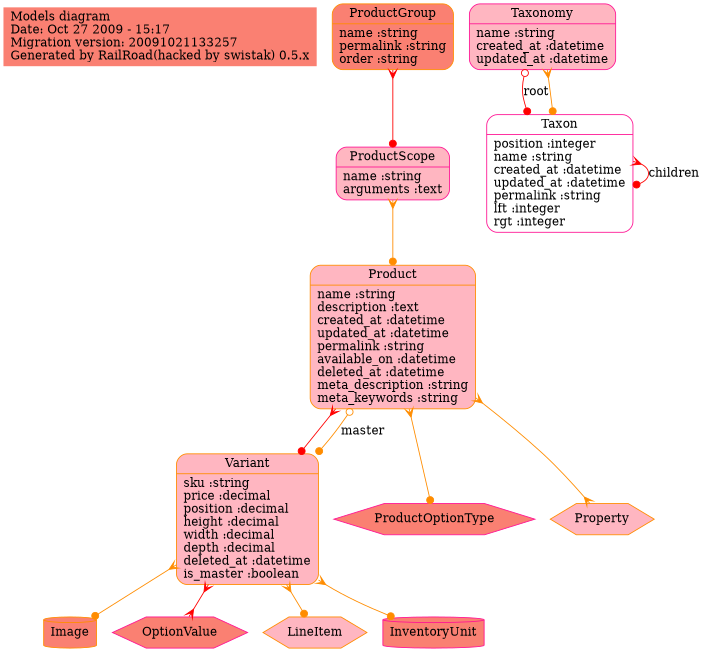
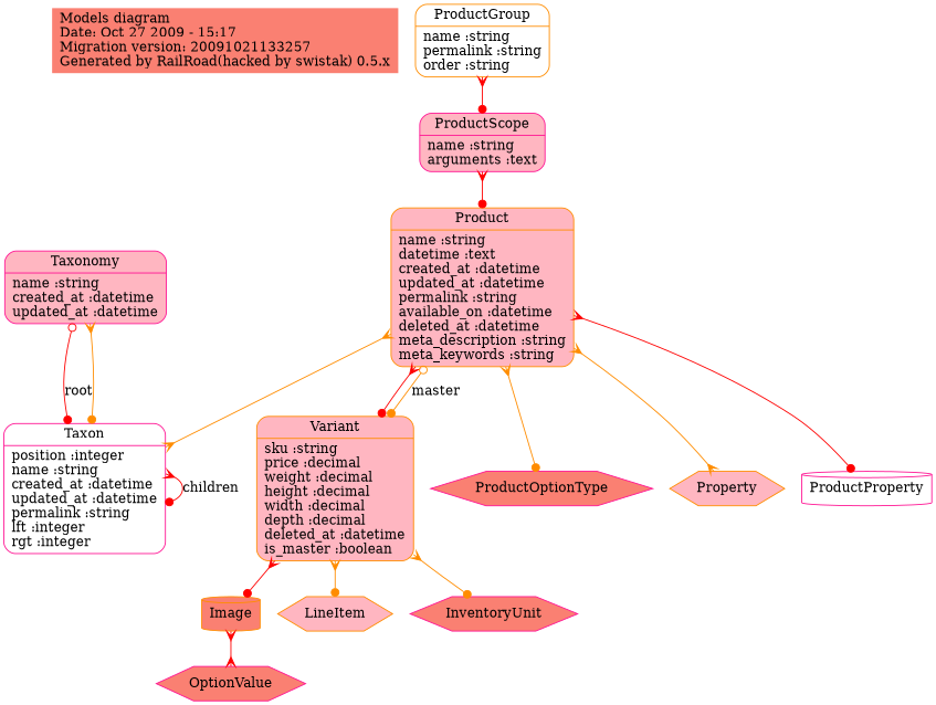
  digraph {
    splines=true
    node [color=deeppink fillcolor=salmon shape=Mrecord style=filled]
    edge [arrowhead=dot arrowtail=crow color=darkorange dir=both]
    n1 [fontsize=14 label="Models diagram\lDate: Oct 27 2009 - 15:17\lMigration version: 20091021133257\lGenerated by RailRoad(hacked by swistak) 0.5.x\l" shape=plaintext]
-   n2 [color=darkorange fillcolor=lightpink label="{Product|name :string\ldescription :text\lcreated_at :datetime\lupdated_at :datetime\lpermalink :string\lavailable_on :datetime\ldeleted_at :datetime\lmeta_description :string\lmeta_keywords :string\l}"]
-   n3 [color=darkorange fillcolor=lightpink label="{Variant|sku :string\lprice :decimal\lposition :decimal\lheight :decimal\lwidth :decimal\ldepth :decimal\ldeleted_at :datetime\lis_master :boolean\l}"]
+   n2 [color=darkorange fillcolor=lightpink label="{Product|name :string\ldatetime :text\lcreated_at :datetime\lupdated_at :datetime\lpermalink :string\lavailable_on :datetime\ldeleted_at :datetime\lmeta_description :string\lmeta_keywords :string\l}"]
+   n3 [color=darkorange fillcolor=lightpink label="{Variant|sku :string\lprice :decimal\lweight :decimal\lheight :decimal\lwidth :decimal\ldepth :decimal\ldeleted_at :datetime\lis_master :boolean\l}"]
    n4 [fillcolor=white label="{Taxon|position :integer\lname :string\lcreated_at :datetime\lupdated_at :datetime\lpermalink :string\llft :integer\lrgt :integer\l}"]
    ProductOptionType [shape=hexagon]
    Property [color=darkorange fillcolor=lightpink shape=hexagon]
+   ProductProperty [fillcolor=white shape=cylinder]
    Image [color=darkorange shape=cylinder]
    OptionValue [shape=hexagon]
    LineItem [color=darkorange fillcolor=lightpink shape=hexagon]
-   InventoryUnit [shape=cylinder]
-   n12 [color=darkorange label="{ProductGroup|name :string\lpermalink :string\lorder :string\l}"]
+   InventoryUnit [shape=hexagon]
+   n12 [color=darkorange fillcolor=white label="{ProductGroup|name :string\lpermalink :string\lorder :string\l}"]
    n13 [fillcolor=lightpink label="{ProductScope|name :string\larguments :text\l}"]
    n14 [fillcolor=lightpink label="{Taxonomy|name :string\lcreated_at :datetime\lupdated_at :datetime\l}"]
    n2 -> n3 [color=red]
    n2 -> n3 [arrowtail=odot label=master]
+   n2 -> n4 [arrowhead=crow]
    n2 -> ProductOptionType
    n2 -> Property [arrowhead=crow]
-   n3 -> Image
-   n3 -> OptionValue [arrowhead=crow color=red]
+   n2 -> ProductProperty [color=red]
+   n3 -> Image [color=red]
+   Image -> OptionValue [arrowhead=crow color=red]
    n3 -> LineItem
    n3 -> InventoryUnit
    n4 -> n4 [color=red label=children]
    n12 -> n13 [color=red]
-   n13 -> n2
+   n13 -> n2 [color=red]
    n14 -> n4 [arrowtail=odot color=red label=root]
    n14 -> n4
  }
